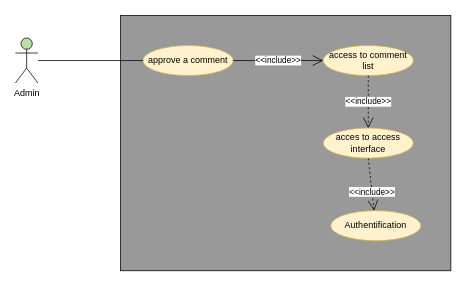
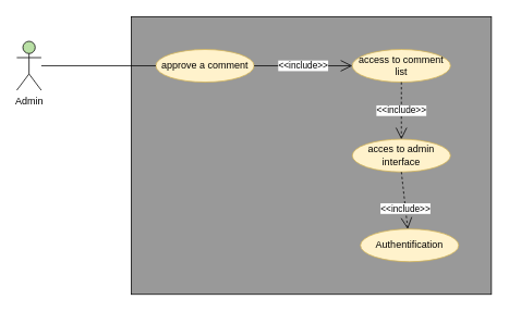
  <mxCell id="0" />
  <mxCell id="1" parent="0" />
  <mxCell id="2" value="" style="rounded=0;whiteSpace=wrap;html=1;fillColor=#999999;" parent="1" vertex="1"><mxGeometry x="160" y="20" width="440" height="340" as="geometry" /></mxCell>
  <mxCell id="3" value="Admin" style="shape=umlActor;verticalLabelPosition=bottom;labelBackgroundColor=#ffffff;verticalAlign=top;html=1;fillColor=#B9E0A5;" parent="1" vertex="1"><mxGeometry x="20" y="50" width="30" height="60" as="geometry" /></mxCell>
  <mxCell id="4" value="approve a comment" style="ellipse;whiteSpace=wrap;html=1;fillColor=#fff2cc;strokeColor=#d6b656;" parent="1" vertex="1"><mxGeometry x="190" y="60" width="120" height="40" as="geometry" /></mxCell>
  <mxCell id="5" value="access to comment list" style="ellipse;whiteSpace=wrap;html=1;fillColor=#fff2cc;strokeColor=#d6b656;" parent="1" vertex="1"><mxGeometry x="430" y="60" width="120" height="40" as="geometry" /></mxCell>
- <mxCell id="6" value="acces to access interface" style="ellipse;whiteSpace=wrap;html=1;fillColor=#fff2cc;strokeColor=#d6b656;" parent="1" vertex="1"><mxGeometry x="430" y="170" width="120" height="40" as="geometry" /></mxCell>
+ <mxCell id="6" value="acces to admin interface" style="ellipse;whiteSpace=wrap;html=1;fillColor=#fff2cc;strokeColor=#d6b656;" parent="1" vertex="1"><mxGeometry x="430" y="170" width="120" height="40" as="geometry" /></mxCell>
  <mxCell id="7" value="&amp;lt;&amp;lt;include&amp;gt;&amp;gt;" style="endArrow=open;endSize=12;dashed=0;html=1;" parent="1" source="4" target="5" edge="1"><mxGeometry width="160" relative="1" as="geometry"><mxPoint x="340" y="130" as="sourcePoint" /><mxPoint x="500" y="130" as="targetPoint" /></mxGeometry></mxCell>
  <mxCell id="8" value="&amp;lt;&amp;lt;include&amp;gt;&amp;gt;" style="endArrow=open;endSize=12;dashed=1;html=1;" parent="1" source="5" target="6" edge="1"><mxGeometry width="160" relative="1" as="geometry"><mxPoint x="320" y="90" as="sourcePoint" /><mxPoint x="440" y="90" as="targetPoint" /></mxGeometry></mxCell>
  <mxCell id="9" value="" style="endArrow=none;html=1;" parent="1" source="3" target="4" edge="1"><mxGeometry width="50" height="50" relative="1" as="geometry"><mxPoint x="70" y="100" as="sourcePoint" /><mxPoint x="120" y="50" as="targetPoint" /></mxGeometry></mxCell>
  <mxCell id="10" value="Authentification" style="ellipse;whiteSpace=wrap;html=1;fillColor=#fff2cc;strokeColor=#d6b656;" parent="1" vertex="1"><mxGeometry x="440" y="280" width="120" height="40" as="geometry" /></mxCell>
  <mxCell id="11" value="&amp;lt;&amp;lt;include&amp;gt;&amp;gt;" style="endArrow=open;endSize=12;dashed=1;html=1;" parent="1" target="10" edge="1"><mxGeometry x="0.273" width="160" relative="1" as="geometry"><mxPoint x="490" y="210" as="sourcePoint" /><mxPoint x="440" y="190" as="targetPoint" /><mxPoint as="offset" /></mxGeometry></mxCell>
